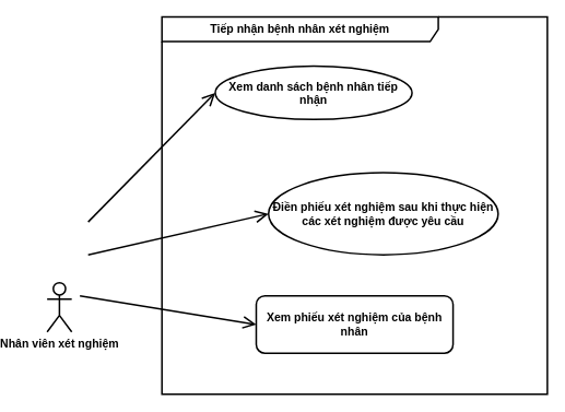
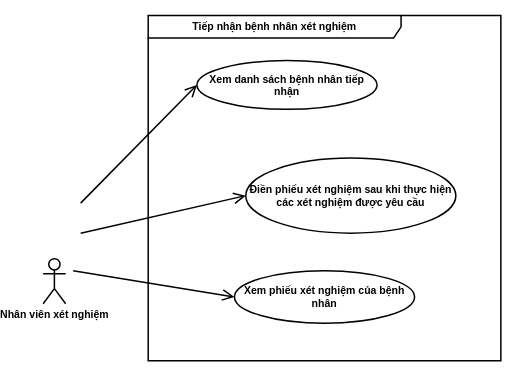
  <mxCell id="0" />
  <mxCell id="1" parent="0" />
  <mxCell id="2" value="Tiếp nhận bệnh nhân xét nghiệm" style="shape=umlFrame;whiteSpace=wrap;html=1;width=337;height=30;fontSize=14;fontStyle=1;labelBackgroundColor=none;strokeWidth=2;" parent="1" vertex="1"><mxGeometry x="160" y="20" width="470" height="460" as="geometry" /></mxCell>
  <mxCell id="3" value="Nhân viên xét nghiệm" style="shape=umlActor;verticalLabelPosition=bottom;verticalAlign=top;html=1;fontSize=14;fontStyle=1;labelBackgroundColor=none;strokeWidth=2;" parent="1" vertex="1"><mxGeometry x="20" y="344" width="30" height="60" as="geometry" /></mxCell>
  <mxCell id="4" value="Xem danh sách bệnh nhân tiếp nhận" style="ellipse;whiteSpace=wrap;html=1;fontSize=14;fontStyle=1;labelBackgroundColor=none;strokeWidth=2;" parent="1" vertex="1"><mxGeometry x="225" y="80" width="240" height="65" as="geometry" /></mxCell>
- <mxCell id="5" value="Xem phiếu xét nghiệm của bệnh nhân" style="whiteSpace=wrap;html=1;fontSize=14;fontStyle=1;labelBackgroundColor=none;strokeWidth=2;rounded=1;" parent="1" vertex="1"><mxGeometry x="275" y="360" width="240" height="70" as="geometry" /></mxCell>
+ <mxCell id="5" value="Xem phiếu xét nghiệm của bệnh nhân" style="ellipse;whiteSpace=wrap;html=1;fontSize=14;fontStyle=1;labelBackgroundColor=none;strokeWidth=2;" parent="1" vertex="1"><mxGeometry x="275" y="360" width="240" height="70" as="geometry" /></mxCell>
  <mxCell id="6" value="" style="endArrow=open;endFill=1;endSize=12;html=1;entryX=0;entryY=0.5;entryDx=0;entryDy=0;fontSize=14;fontStyle=1;labelBackgroundColor=none;strokeWidth=2;" parent="1" target="4" edge="1"><mxGeometry width="160" relative="1" as="geometry"><mxPoint x="70" y="270" as="sourcePoint" /><mxPoint x="628" y="270" as="targetPoint" /></mxGeometry></mxCell>
  <mxCell id="7" value="Điền phiếu xét nghiệm sau khi thực hiện các xét nghiệm được yêu cầu" style="ellipse;whiteSpace=wrap;html=1;fontSize=14;fontStyle=1;labelBackgroundColor=none;strokeWidth=2;" parent="1" vertex="1"><mxGeometry x="290" y="210" width="280" height="100" as="geometry" /></mxCell>
  <mxCell id="8" value="" style="endArrow=open;endFill=1;endSize=12;html=1;entryX=0;entryY=0.5;entryDx=0;entryDy=0;fontSize=14;fontStyle=1;labelBackgroundColor=none;strokeWidth=2;" parent="1" target="7" edge="1"><mxGeometry width="160" relative="1" as="geometry"><mxPoint x="70" y="310" as="sourcePoint" /><mxPoint x="210" y="205" as="targetPoint" /></mxGeometry></mxCell>
  <mxCell id="9" value="" style="endArrow=open;endFill=1;endSize=12;html=1;entryX=0;entryY=0.5;entryDx=0;entryDy=0;fontSize=14;fontStyle=1;labelBackgroundColor=none;strokeWidth=2;" parent="1" target="5" edge="1"><mxGeometry width="160" relative="1" as="geometry"><mxPoint x="60" y="360" as="sourcePoint" /><mxPoint x="184" y="325" as="targetPoint" /></mxGeometry></mxCell>
